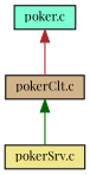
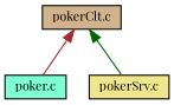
  digraph {
    fontname="Playfair Display"
    node [color=black fontname="Playfair Display" fontsize=10 shape=record style=filled]
    edge [dir=back fontname="Playfair Display" fontsize=10 labelfontname=Helvetica labelfontsize=10 style=solid]
    n1 [fillcolor=aquamarine fontcolor=black height=0.2 label="poker.c" width=0.4]
    n2 [fillcolor=tan height=0.2 label="pokerClt.c" width=0.4]
    n3 [fillcolor=khaki height=0.2 label="pokerSrv.c" width=0.4]
-   n1 -> n2 [color=brown]
+   n2 -> n1 [color=brown]
    n2 -> n3 [color=darkgreen]
  }
